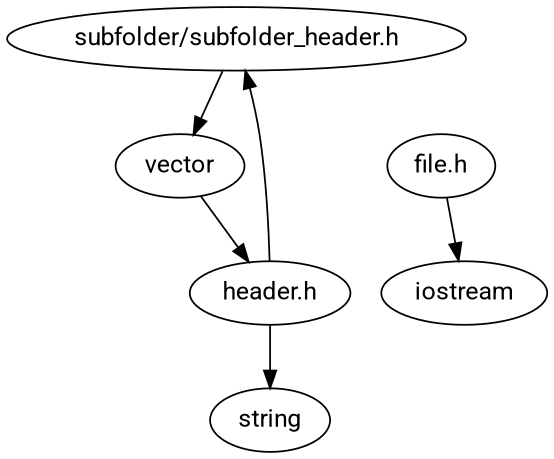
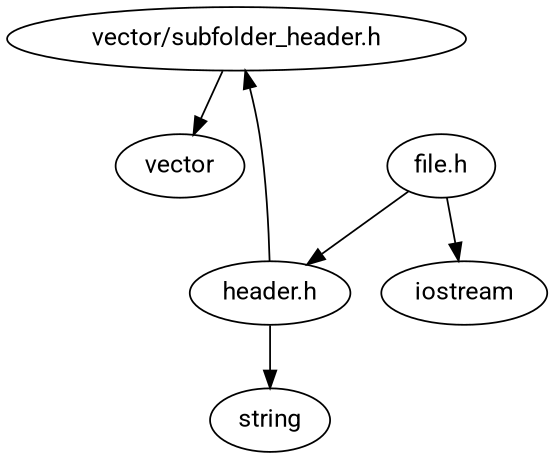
  digraph {
    fontname=Roboto
    node [fontname=Roboto]
    edge [fontname=Roboto]
-   "subfolder/subfolder_header.h"
+   "subfolder/subfolder_header.h" [label="vector/subfolder_header.h"]
    vector
    "file.h"
    iostream
    "header.h"
    string
    "subfolder/subfolder_header.h" -> vector
    "file.h" -> iostream
-   vector -> "header.h"
+   "file.h" -> "header.h"
    "header.h" -> "subfolder/subfolder_header.h"
    "header.h" -> string
  }
